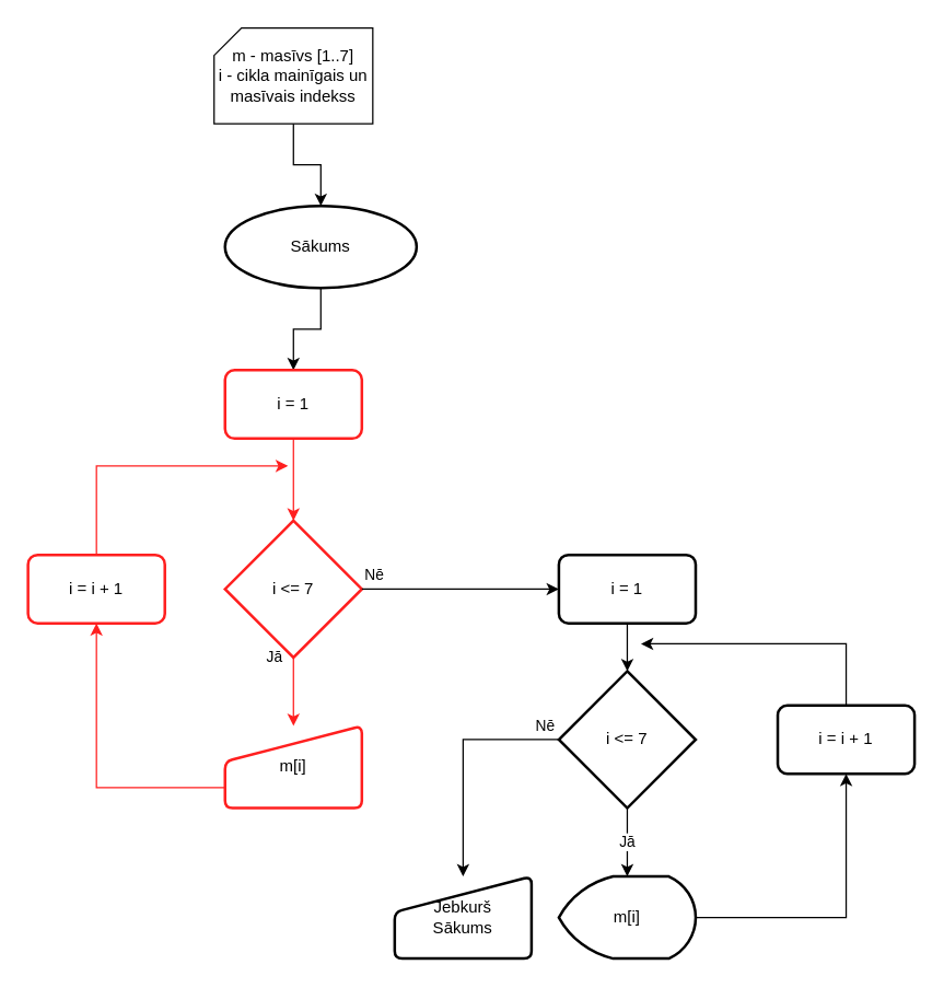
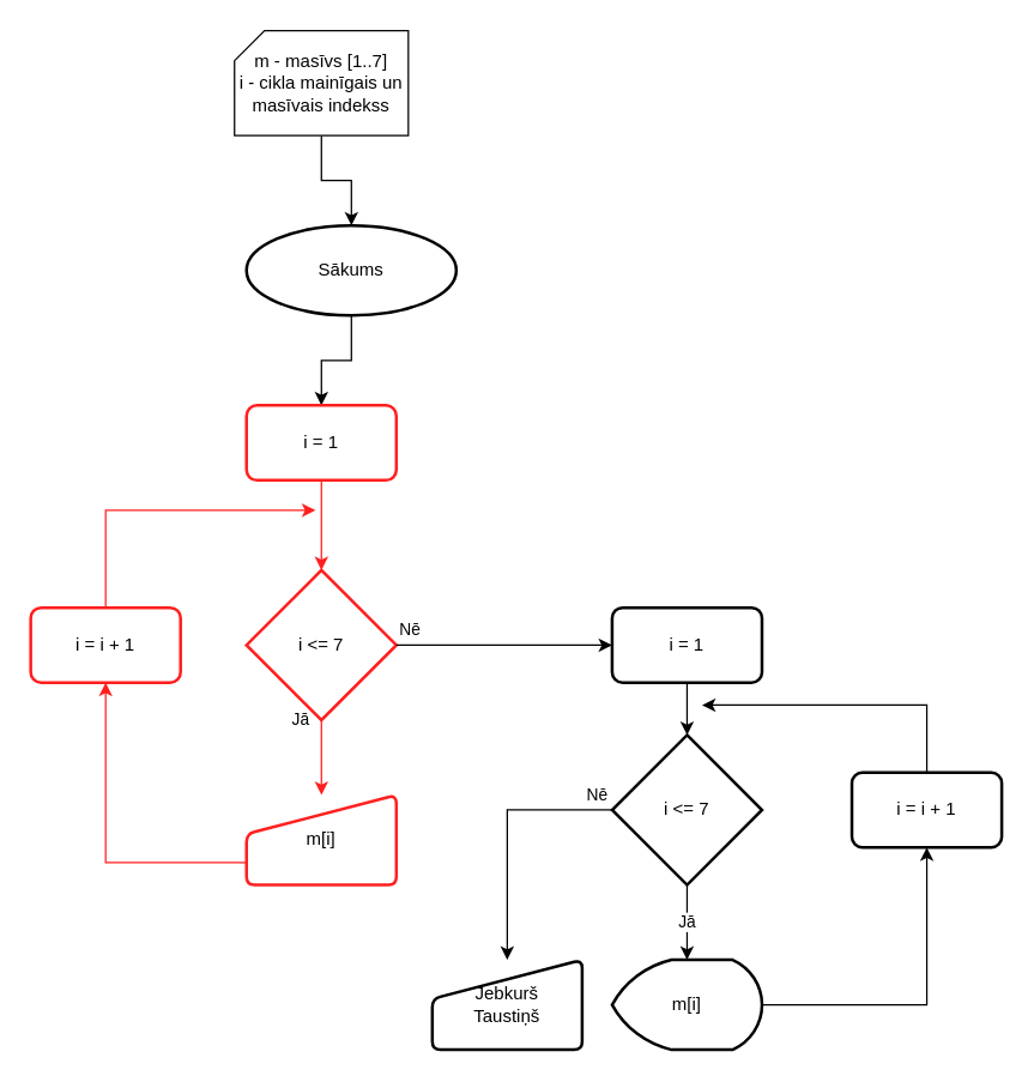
  <mxCell id="0" />
  <mxCell id="1" parent="0" />
  <mxCell id="2" style="edgeStyle=orthogonalEdgeStyle;rounded=0;orthogonalLoop=1;jettySize=auto;html=1;entryX=0.5;entryY=0;entryDx=0;entryDy=0;" edge="1" parent="1" source="3" target="6"><mxGeometry relative="1" as="geometry" /></mxCell>
  <mxCell id="3" value="Sākums" style="strokeWidth=2;html=1;shape=mxgraph.flowchart.start_1;whiteSpace=wrap;" vertex="1" parent="1"><mxGeometry x="164" y="150" width="140" height="60" as="geometry" /></mxCell>
  <mxCell id="4" value="m - masīvs [1..7]&lt;br&gt;i - cikla mainīgais un masīvais indekss" style="verticalLabelPosition=middle;verticalAlign=middle;html=1;shape=card;whiteSpace=wrap;size=20;arcSize=12;labelPosition=center;align=center;" vertex="1" parent="1"><mxGeometry x="156" y="20" width="116" height="70" as="geometry" /></mxCell>
  <mxCell id="5" style="edgeStyle=orthogonalEdgeStyle;rounded=0;orthogonalLoop=1;jettySize=auto;html=1;entryX=0.5;entryY=0;entryDx=0;entryDy=0;entryPerimeter=0;" edge="1" parent="1" source="4" target="3"><mxGeometry relative="1" as="geometry" /></mxCell>
  <mxCell id="6" value="i = 1" style="rounded=1;whiteSpace=wrap;html=1;absoluteArcSize=1;arcSize=14;strokeWidth=2;strokeColor=#ff1f1f;" vertex="1" parent="1"><mxGeometry x="164" y="270" width="100" height="50" as="geometry" /></mxCell>
  <mxCell id="7" value="Jā" style="edgeStyle=orthogonalEdgeStyle;rounded=0;orthogonalLoop=1;jettySize=auto;html=1;entryX=0.5;entryY=0;entryDx=0;entryDy=0;strokeColor=#ff1f1f;" edge="1" parent="1" source="8" target="10"><mxGeometry x="-1" y="-14" relative="1" as="geometry"><mxPoint as="offset" /></mxGeometry></mxCell>
  <mxCell id="8" value="i &amp;lt;= 7" style="strokeWidth=2;html=1;shape=mxgraph.flowchart.decision;whiteSpace=wrap;strokeColor=#ff1f1f;" vertex="1" parent="1"><mxGeometry x="164" y="380" width="100" height="100" as="geometry" /></mxCell>
  <mxCell id="9" style="edgeStyle=orthogonalEdgeStyle;rounded=0;orthogonalLoop=1;jettySize=auto;html=1;entryX=0.5;entryY=1;entryDx=0;entryDy=0;exitX=0;exitY=0.75;exitDx=0;exitDy=0;strokeColor=#ff1f1f;" edge="1" parent="1" source="10" target="13"><mxGeometry relative="1" as="geometry"><Array as="points"><mxPoint x="70" y="575" /></Array></mxGeometry></mxCell>
  <mxCell id="10" value="m[i]" style="html=1;strokeWidth=2;shape=manualInput;whiteSpace=wrap;rounded=1;size=26;arcSize=11;strokeColor=#ff1f1f;" vertex="1" parent="1"><mxGeometry x="164" y="530" width="100" height="60" as="geometry" /></mxCell>
  <mxCell id="11" style="edgeStyle=orthogonalEdgeStyle;rounded=0;orthogonalLoop=1;jettySize=auto;html=1;entryX=0.5;entryY=0;entryDx=0;entryDy=0;entryPerimeter=0;strokeColor=#ff1f1f;" edge="1" parent="1" source="6" target="8"><mxGeometry relative="1" as="geometry" /></mxCell>
  <mxCell id="12" style="edgeStyle=orthogonalEdgeStyle;rounded=0;orthogonalLoop=1;jettySize=auto;html=1;strokeColor=#ff1f1f;" edge="1" parent="1" source="13"><mxGeometry relative="1" as="geometry"><mxPoint x="210" y="340" as="targetPoint" /><Array as="points"><mxPoint x="70" y="340" /></Array></mxGeometry></mxCell>
  <mxCell id="13" value="i = i + 1" style="rounded=1;whiteSpace=wrap;html=1;absoluteArcSize=1;arcSize=14;strokeWidth=2;strokeColor=#ff1f1f;" vertex="1" parent="1"><mxGeometry x="20" y="405" width="100" height="50" as="geometry" /></mxCell>
  <mxCell id="14" value="Nē" style="edgeStyle=orthogonalEdgeStyle;rounded=0;orthogonalLoop=1;jettySize=auto;html=1;entryX=0;entryY=0.5;entryDx=0;entryDy=0;" edge="1" parent="1" source="8" target="15"><mxGeometry x="-0.871" y="10" relative="1" as="geometry"><mxPoint x="414.8" y="429.5" as="targetPoint" /><mxPoint as="offset" /></mxGeometry></mxCell>
  <mxCell id="15" value="i = 1" style="rounded=1;whiteSpace=wrap;html=1;absoluteArcSize=1;arcSize=14;strokeWidth=2;" vertex="1" parent="1"><mxGeometry x="408" y="405" width="100" height="50" as="geometry" /></mxCell>
  <mxCell id="16" value="Nē" style="edgeStyle=orthogonalEdgeStyle;rounded=0;orthogonalLoop=1;jettySize=auto;html=1;entryX=0.5;entryY=0;entryDx=0;entryDy=0;" edge="1" parent="1" source="17" target="24"><mxGeometry x="-0.882" y="-10" relative="1" as="geometry"><mxPoint as="offset" /></mxGeometry></mxCell>
  <mxCell id="17" value="i &amp;lt;= 7" style="strokeWidth=2;html=1;shape=mxgraph.flowchart.decision;whiteSpace=wrap;" vertex="1" parent="1"><mxGeometry x="408" y="490" width="100" height="100" as="geometry" /></mxCell>
  <mxCell id="18" style="edgeStyle=orthogonalEdgeStyle;rounded=0;orthogonalLoop=1;jettySize=auto;html=1;entryX=0.5;entryY=0;entryDx=0;entryDy=0;entryPerimeter=0;" edge="1" parent="1" source="15" target="17"><mxGeometry relative="1" as="geometry" /></mxCell>
  <mxCell id="19" style="edgeStyle=orthogonalEdgeStyle;rounded=0;orthogonalLoop=1;jettySize=auto;html=1;entryX=0.5;entryY=1;entryDx=0;entryDy=0;" edge="1" parent="1" source="20" target="23"><mxGeometry relative="1" as="geometry" /></mxCell>
  <mxCell id="20" value="m[i]" style="strokeWidth=2;html=1;shape=mxgraph.flowchart.display;whiteSpace=wrap;" vertex="1" parent="1"><mxGeometry x="408" y="640" width="100" height="60" as="geometry" /></mxCell>
  <mxCell id="21" value="Jā" style="edgeStyle=orthogonalEdgeStyle;rounded=0;orthogonalLoop=1;jettySize=auto;html=1;entryX=0.5;entryY=0;entryDx=0;entryDy=0;entryPerimeter=0;" edge="1" parent="1" source="17" target="20"><mxGeometry relative="1" as="geometry" /></mxCell>
  <mxCell id="22" style="edgeStyle=orthogonalEdgeStyle;rounded=0;orthogonalLoop=1;jettySize=auto;html=1;" edge="1" parent="1" source="23"><mxGeometry relative="1" as="geometry"><mxPoint x="468" y="470" as="targetPoint" /><Array as="points"><mxPoint x="618" y="470" /></Array></mxGeometry></mxCell>
  <mxCell id="23" value="i = i + 1" style="rounded=1;whiteSpace=wrap;html=1;absoluteArcSize=1;arcSize=14;strokeWidth=2;" vertex="1" parent="1"><mxGeometry x="568" y="515" width="100" height="50" as="geometry" /></mxCell>
- <mxCell id="24" value="Jebkurš&lt;br&gt;Sākums" style="html=1;strokeWidth=2;shape=manualInput;whiteSpace=wrap;rounded=1;size=26;arcSize=11;" vertex="1" parent="1"><mxGeometry x="288" y="640" width="100" height="60" as="geometry" /></mxCell>
+ <mxCell id="24" value="Jebkurš&lt;br&gt;Taustiņš" style="html=1;strokeWidth=2;shape=manualInput;whiteSpace=wrap;rounded=1;size=26;arcSize=11;" vertex="1" parent="1"><mxGeometry x="288" y="640" width="100" height="60" as="geometry" /></mxCell>
